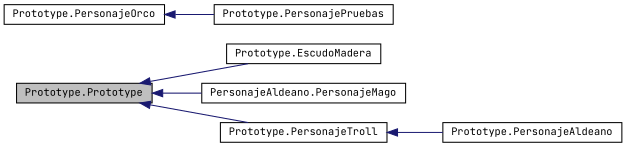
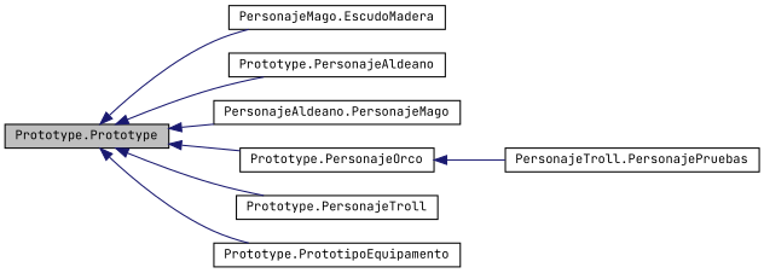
  digraph {
    fontname="JetBrains Mono"
    rankdir=LR
    node [color=black fillcolor=white fontname="JetBrains Mono" fontsize=10 shape=record style=filled]
    edge [color=midnightblue dir=back fontname="JetBrains Mono" fontsize=10 labelfontname=Helvetica labelfontsize=10 style=solid]
    n1 [fillcolor=grey75 fontcolor=black height=0.2 label="Prototype.Prototype" width=0.4]
-   n2 [height=0.2 label="Prototype.EscudoMadera" width=0.4]
+   n2 [height=0.2 label="PersonajeMago.EscudoMadera" width=0.4]
    n3 [height=0.2 label="Prototype.PersonajeAldeano" width=0.4]
    n4 [height=0.2 label="PersonajeAldeano.PersonajeMago" width=0.4]
    n5 [height=0.2 label="Prototype.PersonajeOrco" width=0.4]
    n6 [height=0.2 label="Prototype.PersonajeTroll" width=0.4]
-   n8 [height=0.2 label="Prototype.PersonajePruebas" width=0.4]
+   n7 [height=0.2 label="Prototype.PrototipoEquipamento" width=0.4]
+   n8 [height=0.2 label="PersonajeTroll.PersonajePruebas" width=0.4]
    n1 -> n2
-   n6 -> n3
+   n1 -> n3
    n1 -> n4
+   n1 -> n5
    n1 -> n6
+   n1 -> n7
    n5 -> n8
  }
